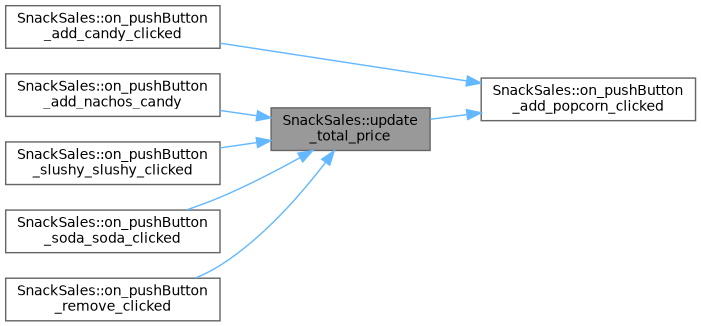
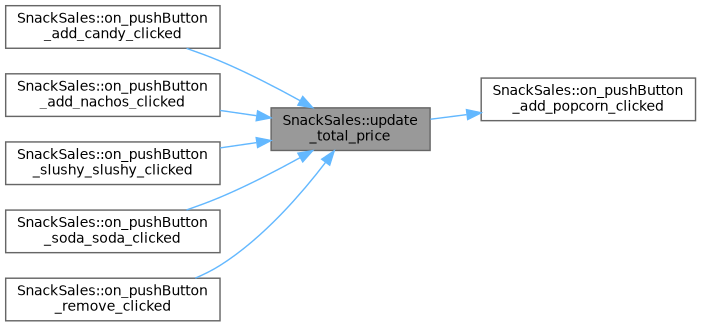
  digraph {
    rankdir=RL
    node [color=grey40 fillcolor=white fontname=Helvetica fontsize=10 shape=box style=filled]
    edge [color=steelblue1 dir=back fontname=Helvetica fontsize=10 labelfontname=Helvetica labelfontsize=10 style=solid]
    n1 [color=gray40 fillcolor=grey60 fontcolor=black height=0.2 label="SnackSales::update\l_total_price" width=0.4]
    n2 [height=0.2 label="SnackSales::on_pushButton\l_add_candy_clicked" width=0.4]
-   n3 [height=0.2 label="SnackSales::on_pushButton\l_add_nachos_candy" width=0.4]
+   n3 [height=0.2 label="SnackSales::on_pushButton\l_add_nachos_clicked" width=0.4]
    n4 [height=0.2 label="SnackSales::on_pushButton\l_slushy_slushy_clicked" width=0.4]
    n5 [height=0.2 label="SnackSales::on_pushButton\l_soda_soda_clicked" width=0.4]
    n6 [height=0.2 label="SnackSales::on_pushButton\l_remove_clicked" width=0.4]
    n7 [height=0.2 label="SnackSales::on_pushButton\l_add_popcorn_clicked" width=0.4]
-   n7 -> n2
+   n1 -> n2
    n1 -> n3
    n1 -> n4
    n1 -> n5
    n1 -> n6
    n7 -> n1
  }
